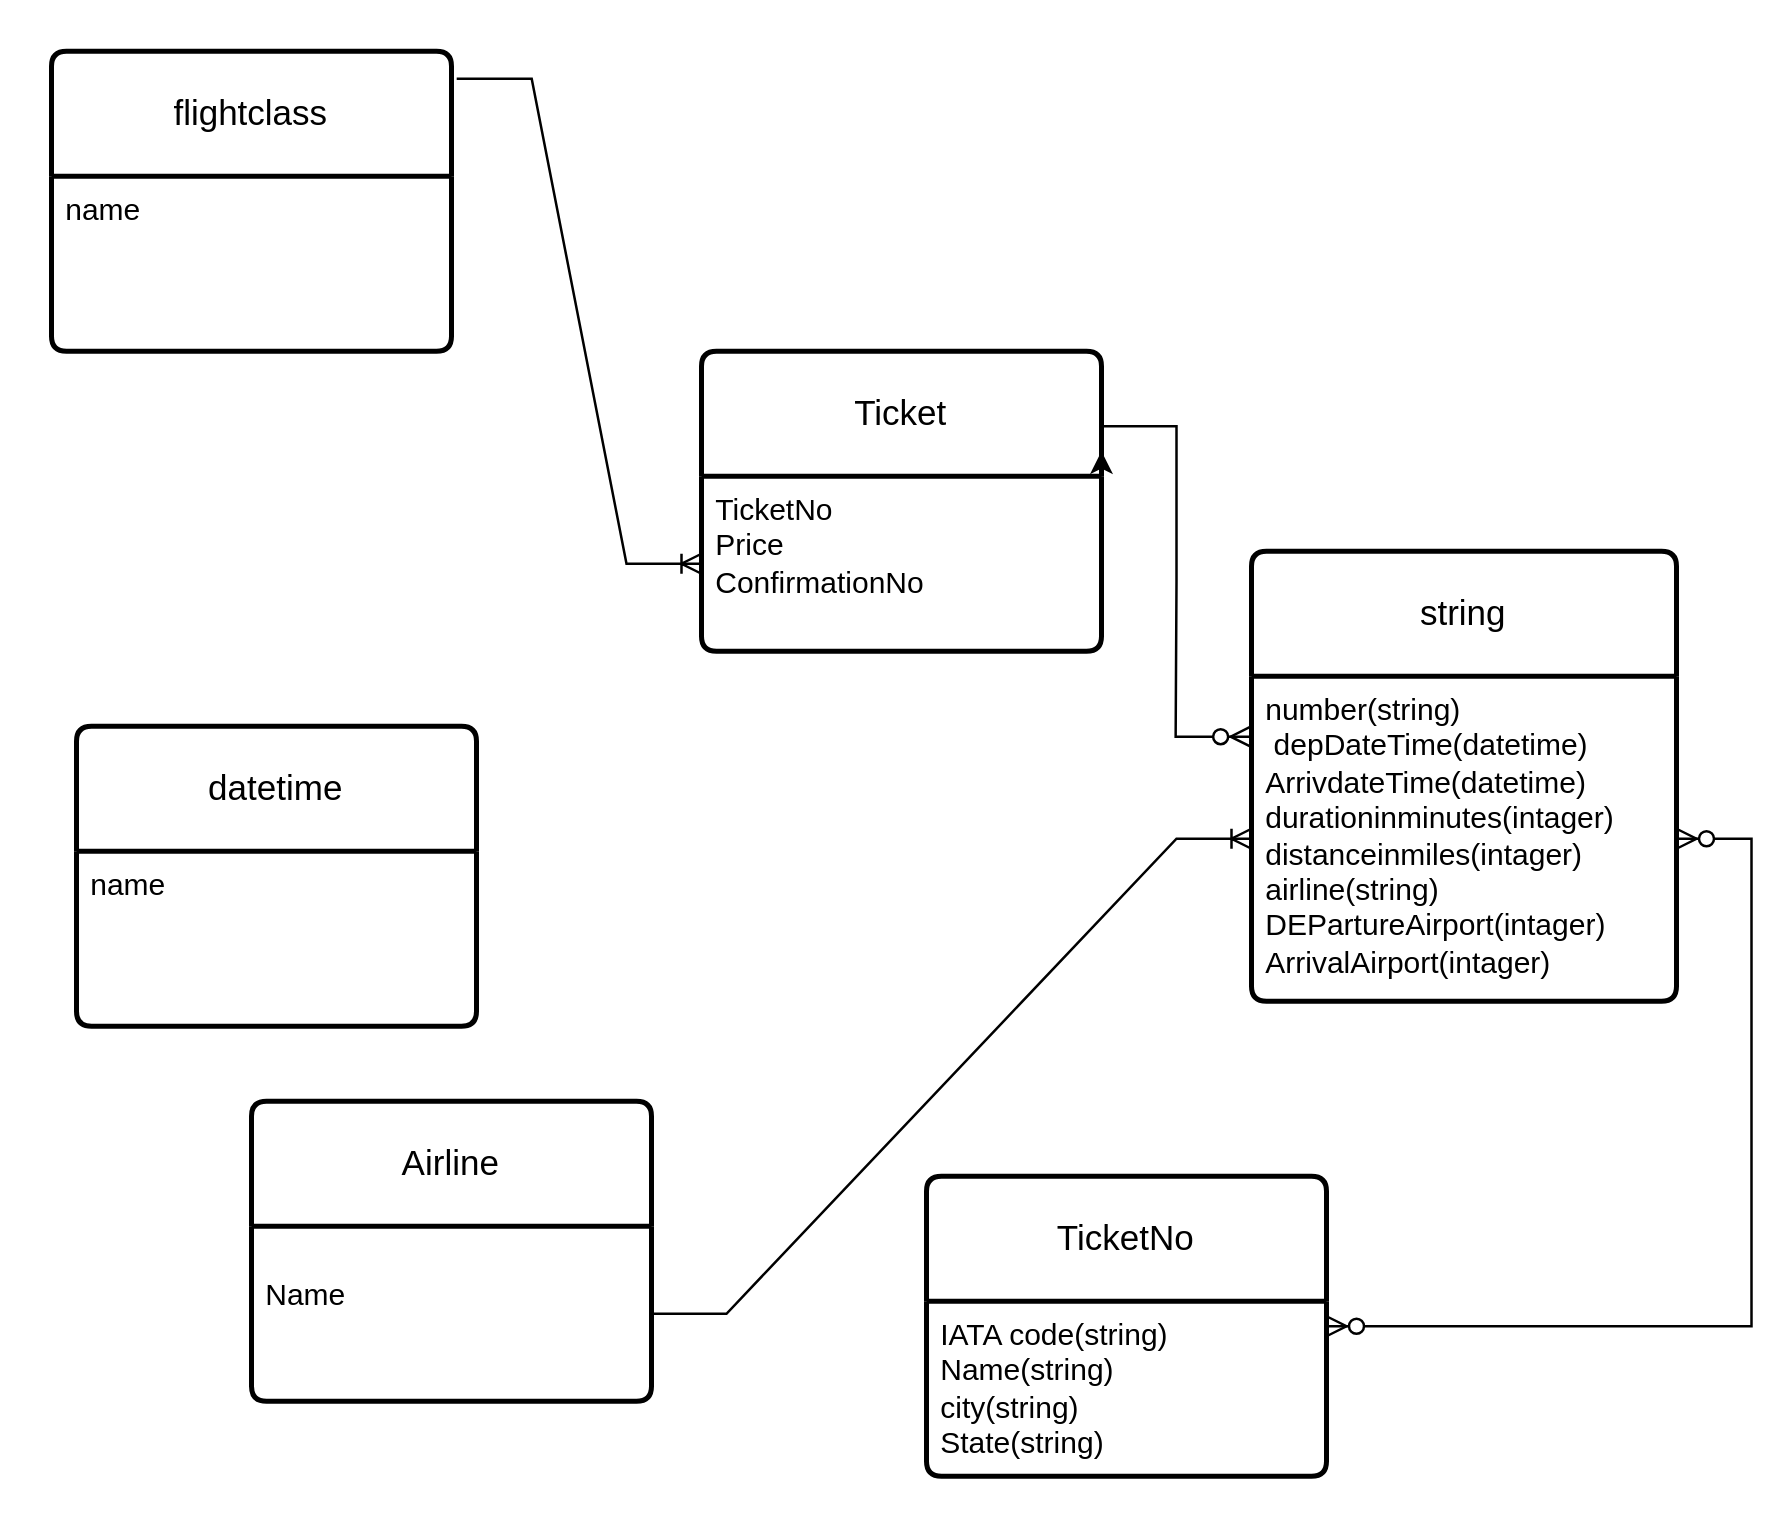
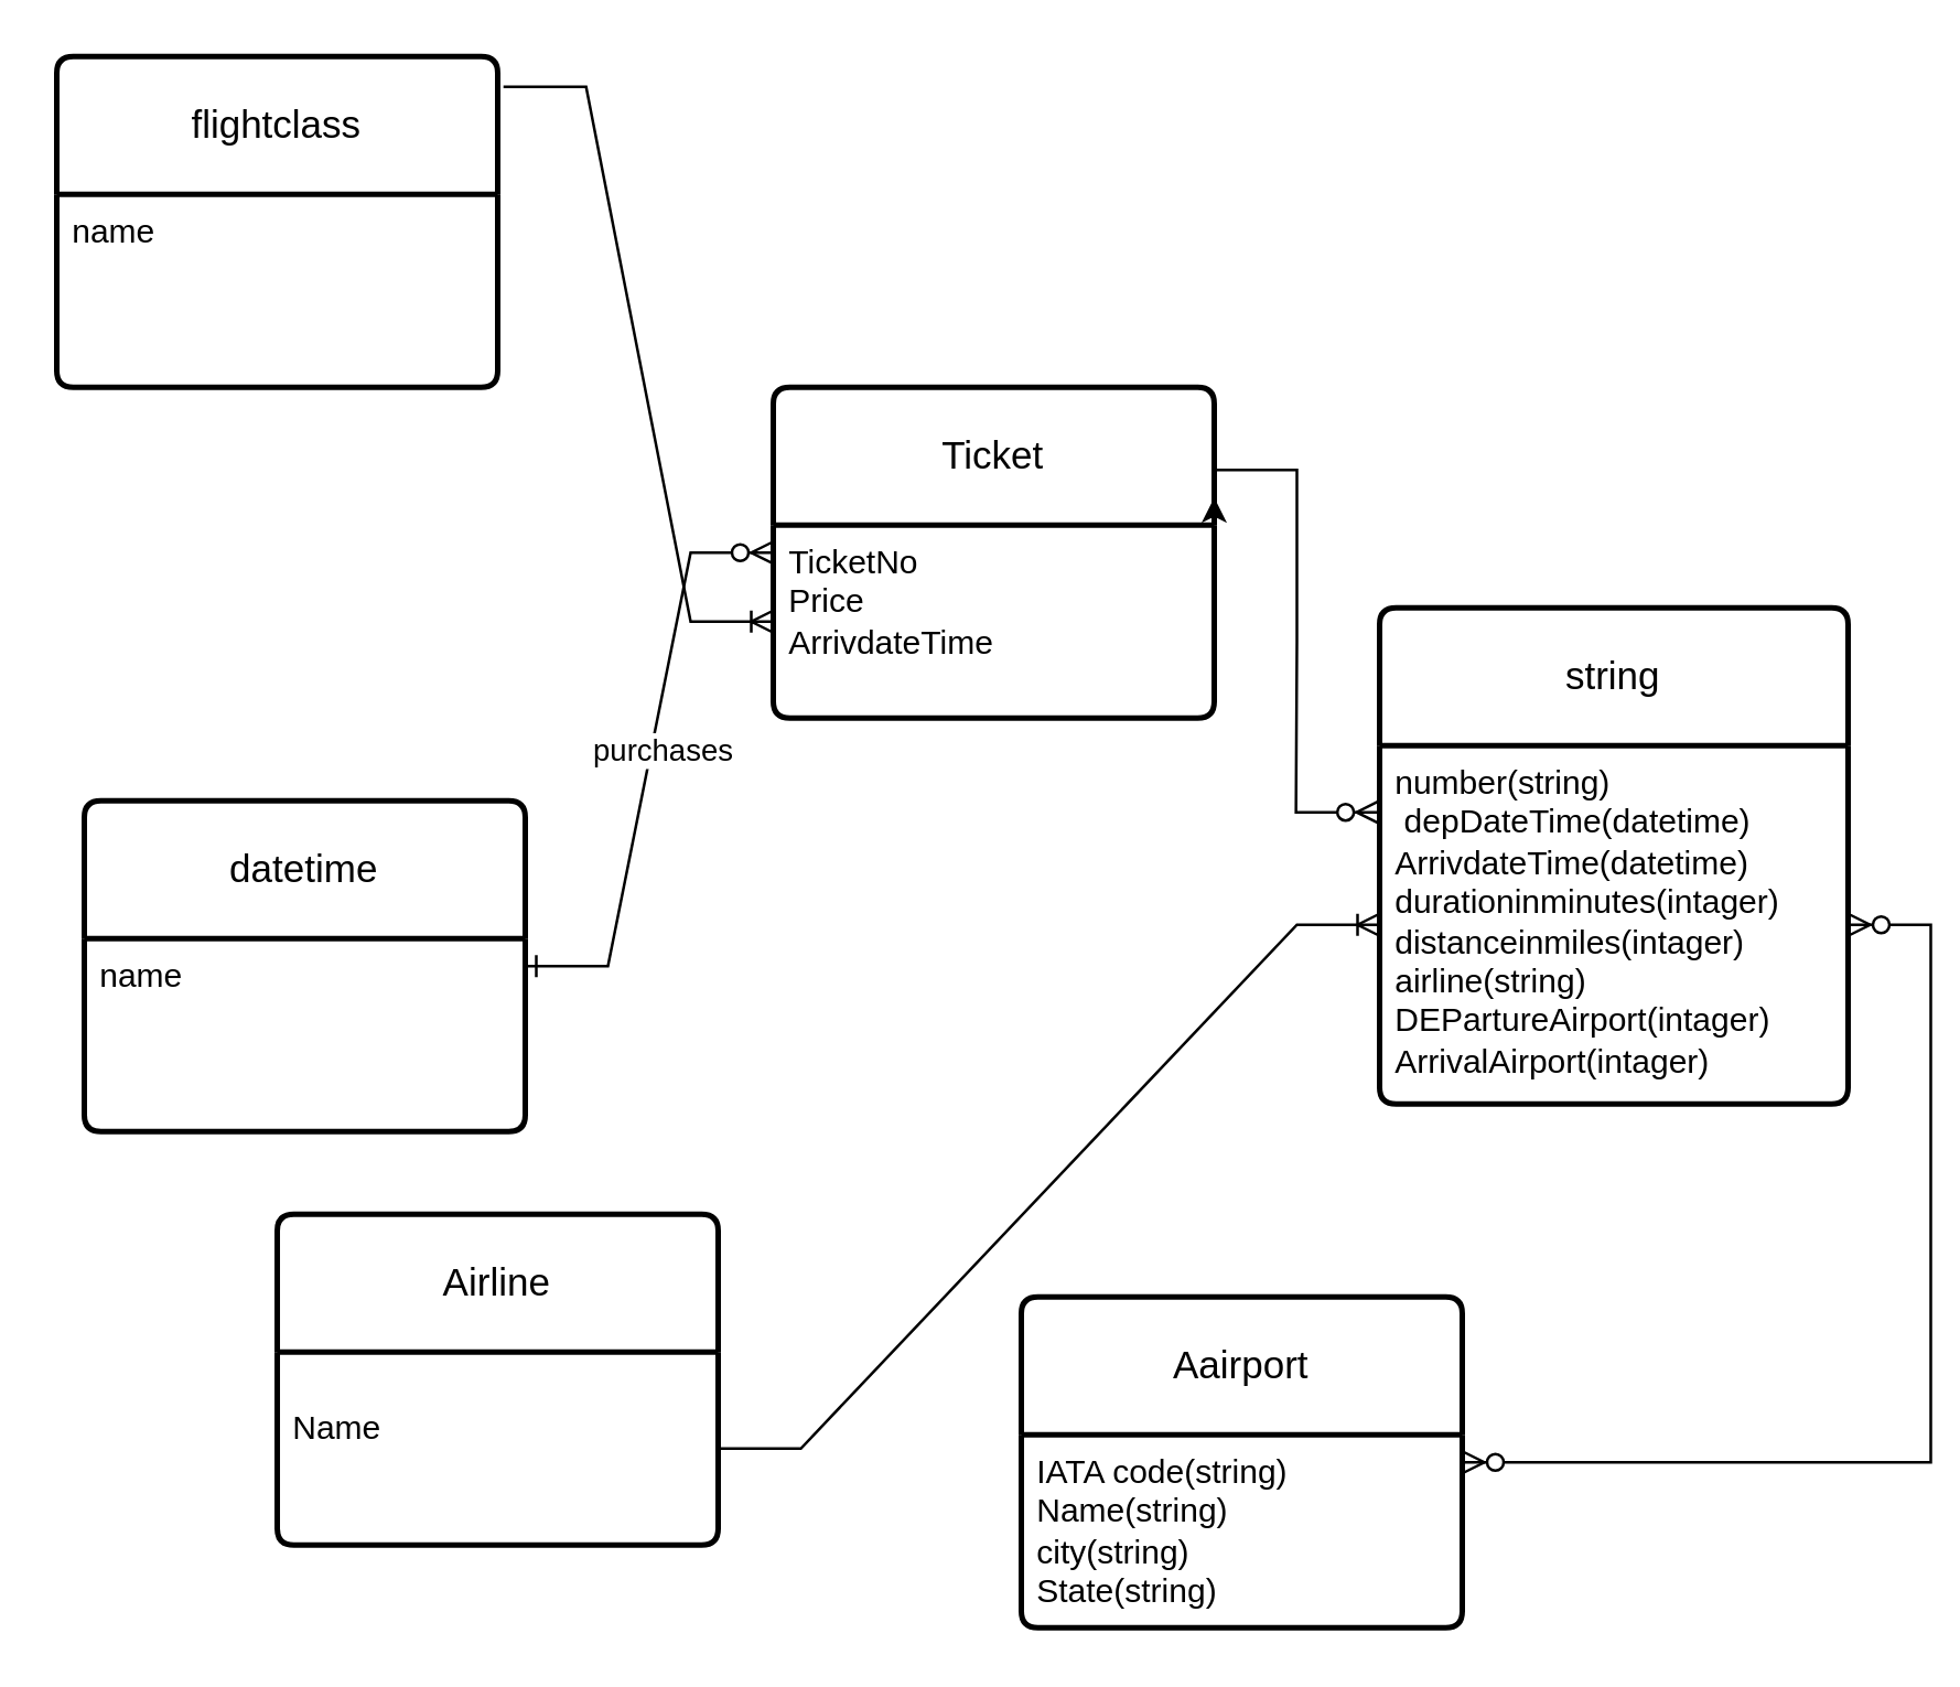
  <mxCell id="0" />
  <mxCell id="1" parent="0" />
  <mxCell id="2" value="datetime" style="swimlane;childLayout=stackLayout;horizontal=1;startSize=50;horizontalStack=0;rounded=1;fontSize=14;fontStyle=0;strokeWidth=2;resizeParent=0;resizeLast=1;shadow=0;dashed=0;align=center;arcSize=4;whiteSpace=wrap;html=1;" parent="1" vertex="1"><mxGeometry x="30" y="290" width="160" height="120" as="geometry" /></mxCell>
  <mxCell id="3" value="name&lt;br&gt;" style="align=left;strokeColor=none;fillColor=none;spacingLeft=4;fontSize=12;verticalAlign=top;resizable=0;rotatable=0;part=1;html=1;" parent="2" vertex="1"><mxGeometry y="50" width="160" height="70" as="geometry" /></mxCell>
  <mxCell id="4" value="string&lt;br&gt;" style="swimlane;childLayout=stackLayout;horizontal=1;startSize=50;horizontalStack=0;rounded=1;fontSize=14;fontStyle=0;strokeWidth=2;resizeParent=0;resizeLast=1;shadow=0;dashed=0;align=center;arcSize=4;whiteSpace=wrap;html=1;" parent="1" vertex="1"><mxGeometry x="500" y="220" width="170" height="180" as="geometry" /></mxCell>
  <mxCell id="5" value="number(string)&lt;br&gt;&amp;nbsp;depDateTime(datetime)&lt;br&gt;ArrivdateTime(datetime)&lt;br&gt;durationinminutes(intager)&lt;br&gt;distanceinmiles(intager)&lt;br&gt;airline(string)&lt;br&gt;DEPartureAirport(intager)&lt;br&gt;ArrivalAirport(intager)" style="align=left;strokeColor=none;fillColor=none;spacingLeft=4;fontSize=12;verticalAlign=top;resizable=0;rotatable=0;part=1;html=1;" parent="4" vertex="1"><mxGeometry y="50" width="170" height="130" as="geometry" /></mxCell>
- <mxCell id="6" value="TicketNo&lt;br&gt;" style="swimlane;childLayout=stackLayout;horizontal=1;startSize=50;horizontalStack=0;rounded=1;fontSize=14;fontStyle=0;strokeWidth=2;resizeParent=0;resizeLast=1;shadow=0;dashed=0;align=center;arcSize=4;whiteSpace=wrap;html=1;" parent="1" vertex="1"><mxGeometry x="370" y="470" width="160" height="120" as="geometry" /></mxCell>
+ <mxCell id="6" value="Aairport&lt;br&gt;" style="swimlane;childLayout=stackLayout;horizontal=1;startSize=50;horizontalStack=0;rounded=1;fontSize=14;fontStyle=0;strokeWidth=2;resizeParent=0;resizeLast=1;shadow=0;dashed=0;align=center;arcSize=4;whiteSpace=wrap;html=1;" parent="1" vertex="1"><mxGeometry x="370" y="470" width="160" height="120" as="geometry" /></mxCell>
  <mxCell id="7" value="IATA code(string)&lt;br&gt;Name(string)&lt;br&gt;city(string)&lt;br&gt;State(string)" style="align=left;strokeColor=none;fillColor=none;spacingLeft=4;fontSize=12;verticalAlign=top;resizable=0;rotatable=0;part=1;html=1;" parent="6" vertex="1"><mxGeometry y="50" width="160" height="70" as="geometry" /></mxCell>
  <mxCell id="8" value="Ticket" style="swimlane;childLayout=stackLayout;horizontal=1;startSize=50;horizontalStack=0;rounded=1;fontSize=14;fontStyle=0;strokeWidth=2;resizeParent=0;resizeLast=1;shadow=0;dashed=0;align=center;arcSize=4;whiteSpace=wrap;html=1;" parent="1" vertex="1"><mxGeometry x="280" y="140" width="160" height="120" as="geometry" /></mxCell>
- <mxCell id="9" value="TicketNo&lt;br&gt;Price&lt;br&gt;ConfirmationNo" style="align=left;strokeColor=none;fillColor=none;spacingLeft=4;fontSize=12;verticalAlign=top;resizable=0;rotatable=0;part=1;html=1;" parent="8" vertex="1"><mxGeometry y="50" width="160" height="70" as="geometry" /></mxCell>
+ <mxCell id="9" value="TicketNo&lt;br&gt;Price&lt;br&gt;ArrivdateTime" style="align=left;strokeColor=none;fillColor=none;spacingLeft=4;fontSize=12;verticalAlign=top;resizable=0;rotatable=0;part=1;html=1;" parent="8" vertex="1"><mxGeometry y="50" width="160" height="70" as="geometry" /></mxCell>
  <mxCell id="10" value="" style="edgeStyle=entityRelationEdgeStyle;fontSize=12;html=1;endArrow=ERzeroToMany;endFill=1;startArrow=ERzeroToMany;rounded=0;" parent="1" target="5" edge="1"><mxGeometry width="100" height="100" relative="1" as="geometry"><mxPoint x="530" y="530" as="sourcePoint" /><mxPoint x="630" y="430" as="targetPoint" /></mxGeometry></mxCell>
+ <mxCell id="11" value="" style="edgeStyle=entityRelationEdgeStyle;fontSize=12;html=1;endArrow=ERzeroToMany;endFill=1;startArrow=ERone;rounded=0;startFill=0;" parent="1" source="2" target="8" edge="1"><mxGeometry width="100" height="100" relative="1" as="geometry"><mxPoint x="160" y="230" as="sourcePoint" /><mxPoint x="270" y="190" as="targetPoint" /></mxGeometry></mxCell>
+ <mxCell id="12" value="purchases&lt;br&gt;" style="edgeLabel;html=1;align=center;verticalAlign=middle;resizable=0;points=[];" parent="11" vertex="1" connectable="0"><mxGeometry x="0.047" y="-4" relative="1" as="geometry"><mxPoint as="offset" /></mxGeometry></mxCell>
  <mxCell id="13" value="" style="edgeStyle=entityRelationEdgeStyle;fontSize=12;html=1;endArrow=ERzeroToMany;endFill=1;startArrow=baseDash;rounded=0;entryX=-0.002;entryY=0.186;entryDx=0;entryDy=0;entryPerimeter=0;startFill=0;exitX=1;exitY=0.25;exitDx=0;exitDy=0;" parent="1" source="8" target="5" edge="1"><mxGeometry width="100" height="100" relative="1" as="geometry"><mxPoint x="450" y="180" as="sourcePoint" /><mxPoint x="540" y="80" as="targetPoint" /></mxGeometry></mxCell>
  <mxCell id="14" style="edgeStyle=orthogonalEdgeStyle;rounded=0;orthogonalLoop=1;jettySize=auto;html=1;exitX=1;exitY=0;exitDx=0;exitDy=0;" parent="1" source="9" edge="1"><mxGeometry relative="1" as="geometry"><mxPoint x="440" y="180" as="targetPoint" /></mxGeometry></mxCell>
  <mxCell id="15" value="Airline" style="swimlane;childLayout=stackLayout;horizontal=1;startSize=50;horizontalStack=0;rounded=1;fontSize=14;fontStyle=0;strokeWidth=2;resizeParent=0;resizeLast=1;shadow=0;dashed=0;align=center;arcSize=4;whiteSpace=wrap;html=1;" parent="1" vertex="1"><mxGeometry x="100" y="440" width="160" height="120" as="geometry" /></mxCell>
  <mxCell id="16" value="&lt;br&gt;Name&lt;br&gt;" style="align=left;strokeColor=none;fillColor=none;spacingLeft=4;fontSize=12;verticalAlign=top;resizable=0;rotatable=0;part=1;html=1;" parent="15" vertex="1"><mxGeometry y="50" width="160" height="70" as="geometry" /></mxCell>
  <mxCell id="17" value="" style="edgeStyle=entityRelationEdgeStyle;fontSize=12;html=1;endArrow=ERoneToMany;rounded=0;entryX=0;entryY=0.5;entryDx=0;entryDy=0;" parent="1" source="16" target="5" edge="1"><mxGeometry width="100" height="100" relative="1" as="geometry"><mxPoint x="340" y="430" as="sourcePoint" /><mxPoint x="440" y="330" as="targetPoint" /></mxGeometry></mxCell>
  <mxCell id="18" value="flightclass" style="swimlane;childLayout=stackLayout;horizontal=1;startSize=50;horizontalStack=0;rounded=1;fontSize=14;fontStyle=0;strokeWidth=2;resizeParent=0;resizeLast=1;shadow=0;dashed=0;align=center;arcSize=4;whiteSpace=wrap;html=1;" parent="1" vertex="1"><mxGeometry x="20" y="20" width="160" height="120" as="geometry" /></mxCell>
  <mxCell id="19" value="name" style="align=left;strokeColor=none;fillColor=none;spacingLeft=4;fontSize=12;verticalAlign=top;resizable=0;rotatable=0;part=1;html=1;" parent="18" vertex="1"><mxGeometry y="50" width="160" height="70" as="geometry" /></mxCell>
  <mxCell id="20" value="" style="edgeStyle=entityRelationEdgeStyle;fontSize=12;html=1;endArrow=ERoneToMany;rounded=0;exitX=1.013;exitY=0.092;exitDx=0;exitDy=0;exitPerimeter=0;" parent="1" source="18" target="9" edge="1"><mxGeometry width="100" height="100" relative="1" as="geometry"><mxPoint x="340" y="330" as="sourcePoint" /><mxPoint x="440" y="230" as="targetPoint" /></mxGeometry></mxCell>
